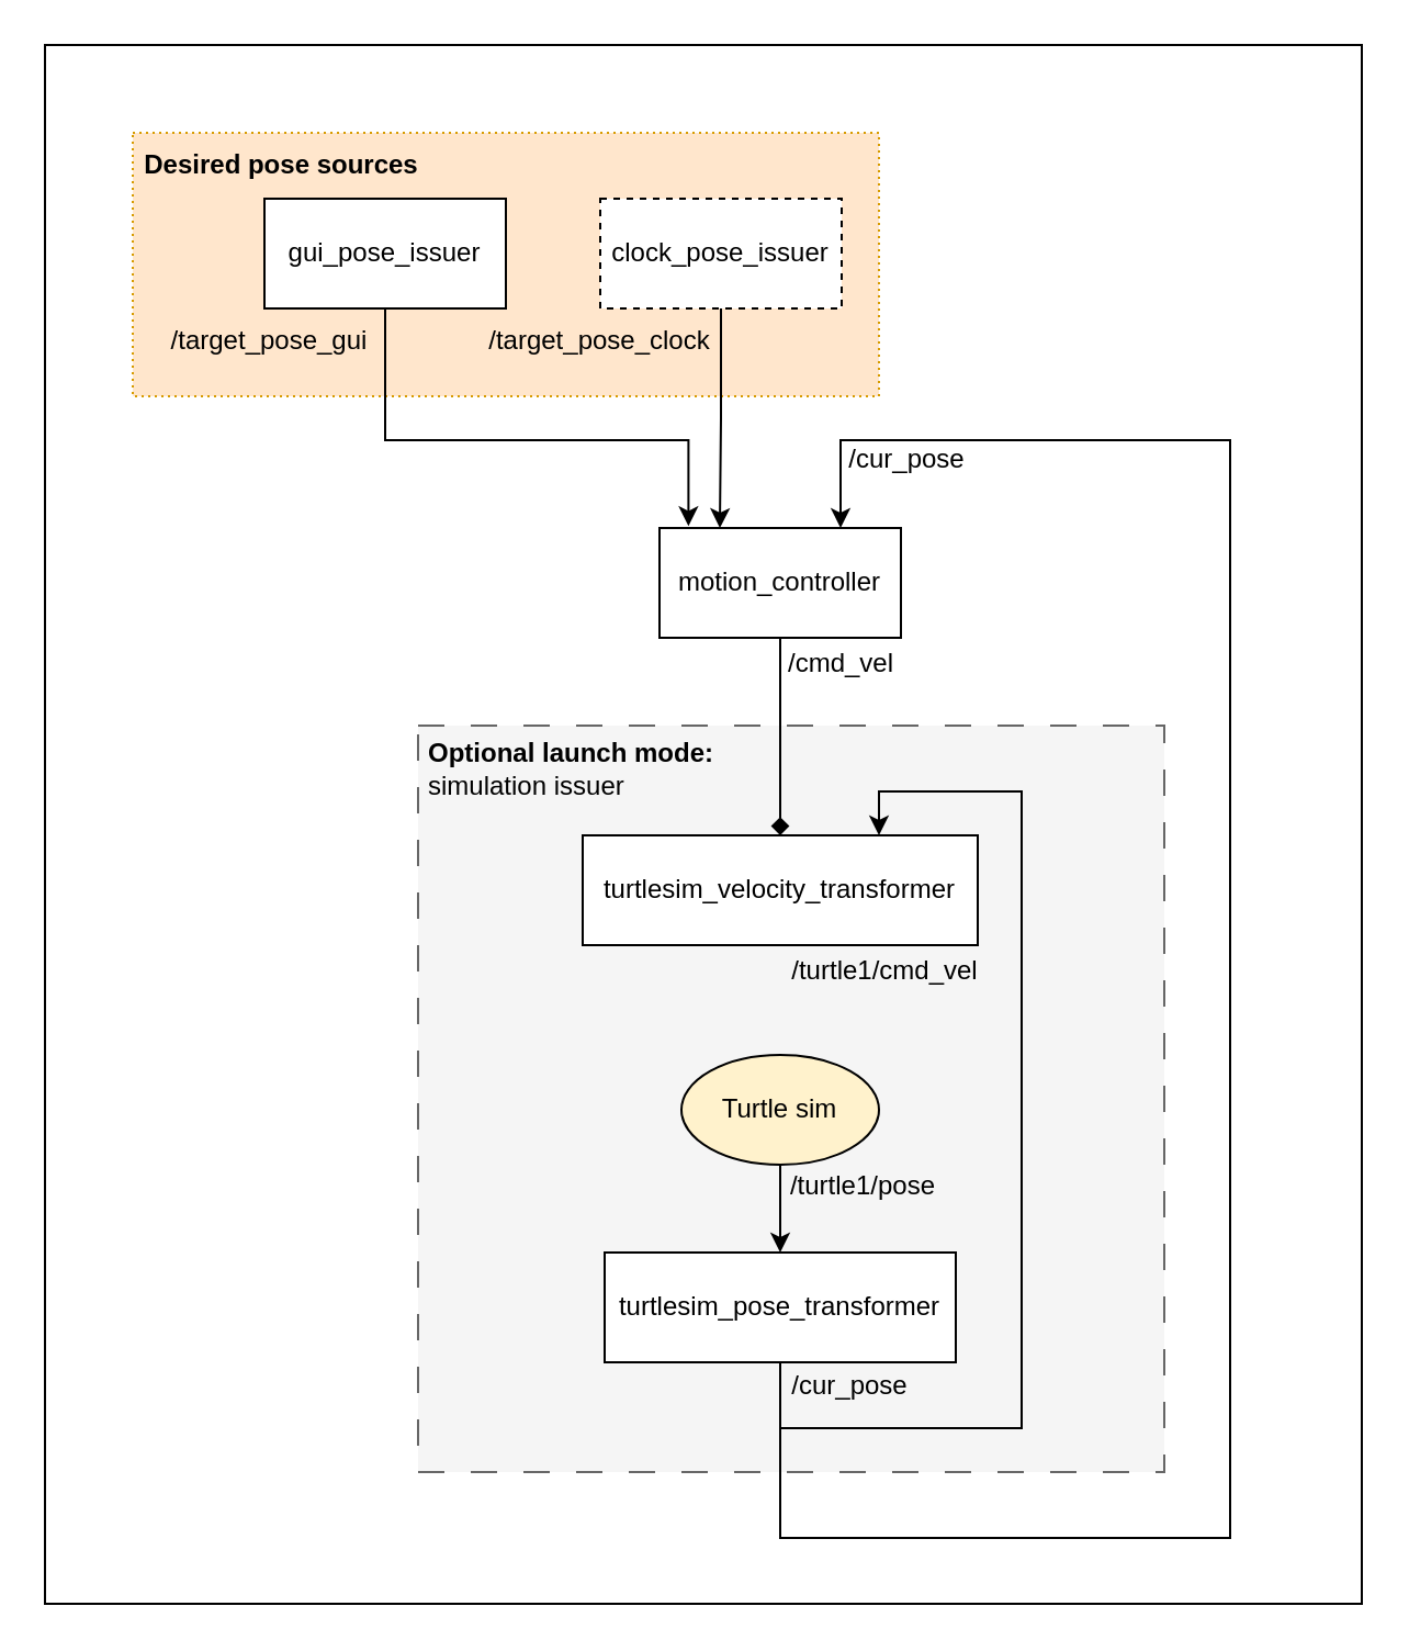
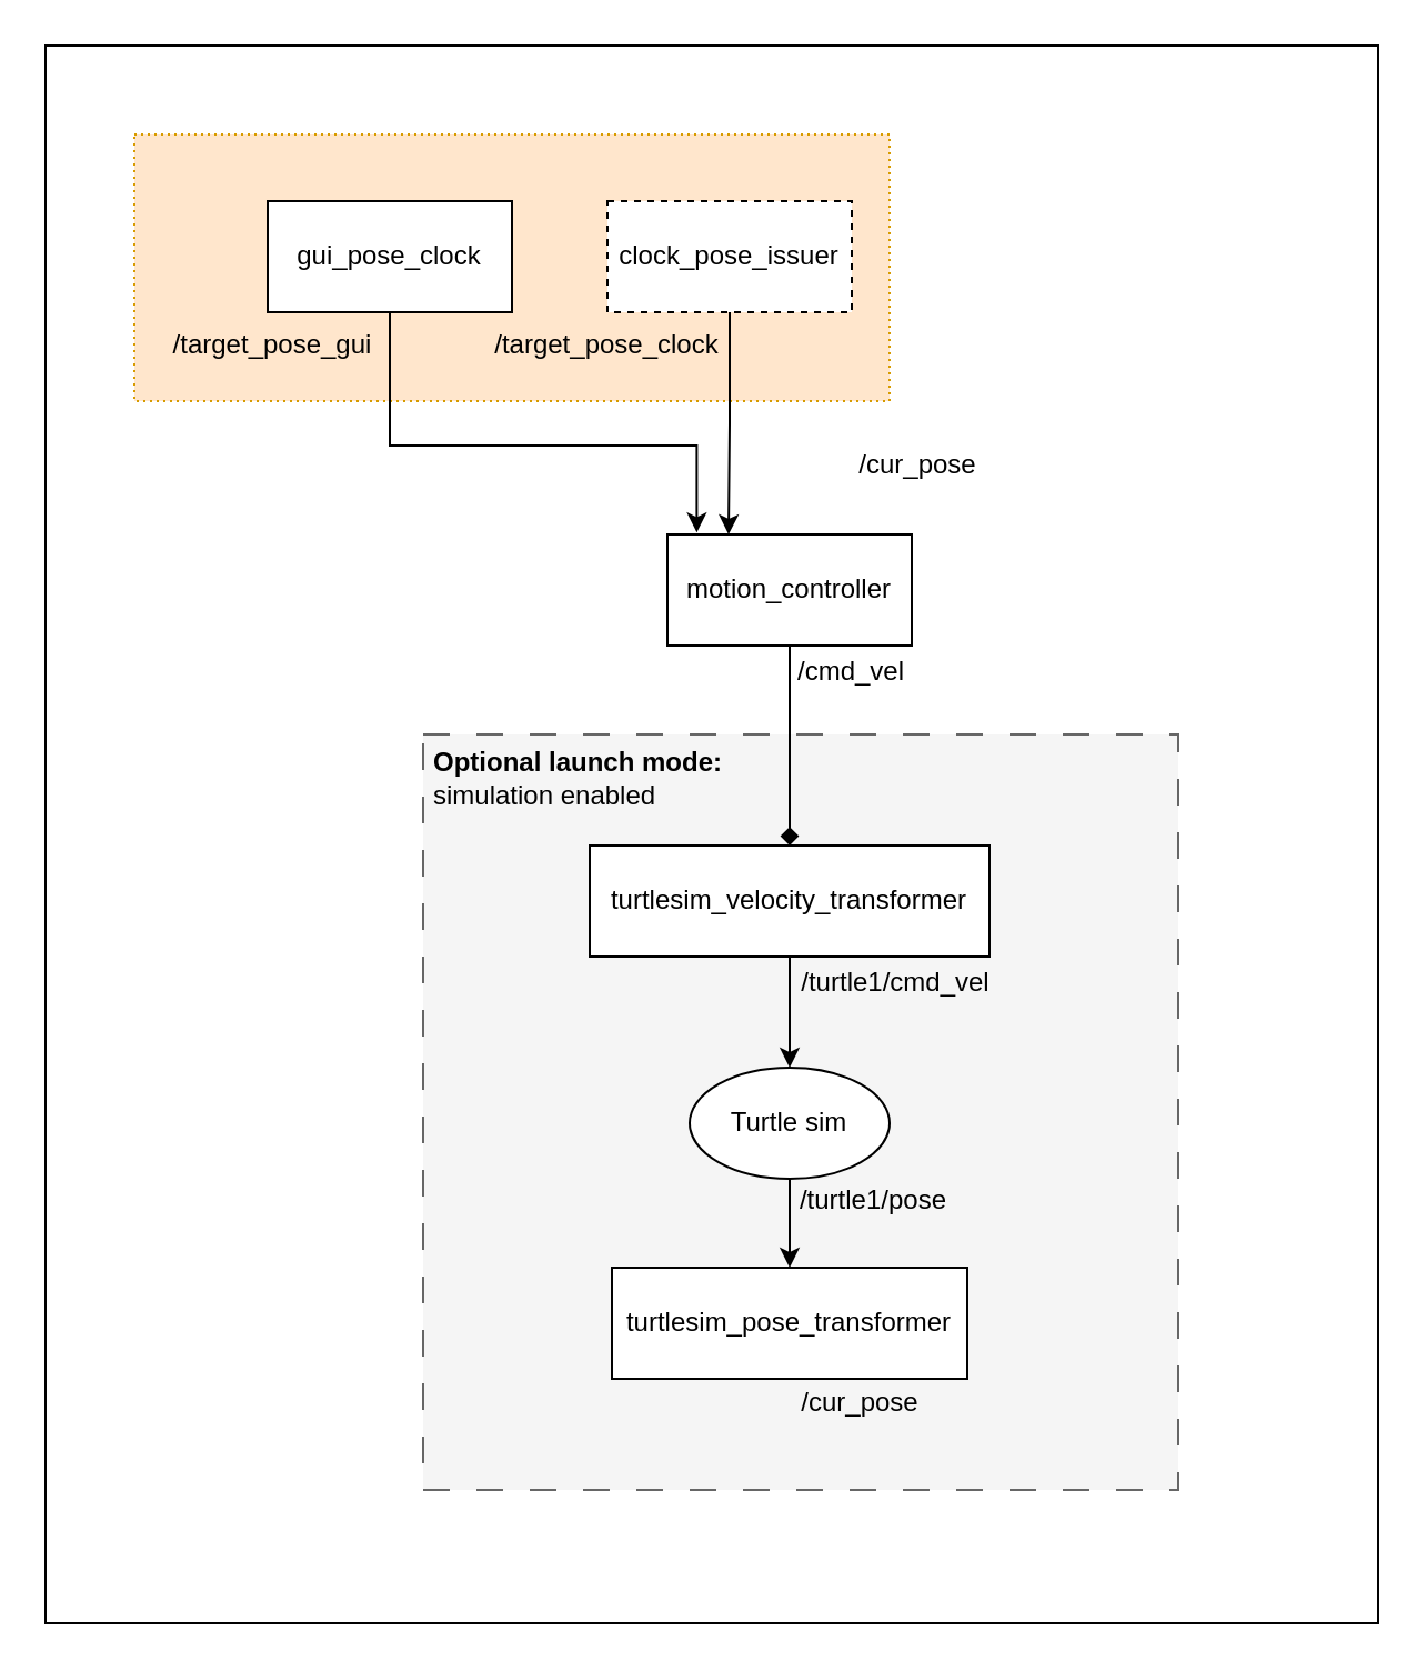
  <mxCell id="0" />
  <mxCell id="1" parent="0" />
  <mxCell id="2" value="" style="rounded=0;whiteSpace=wrap;html=1;" vertex="1" parent="1"><mxGeometry x="20" y="20" width="600" height="710" as="geometry" /></mxCell>
  <mxCell id="3" value="" style="rounded=0;whiteSpace=wrap;html=1;fillColor=#ffe6cc;strokeColor=#d79b00;dashed=1;dashPattern=1 2;" vertex="1" parent="1"><mxGeometry x="60" y="60" width="340" height="120" as="geometry" /></mxCell>
  <mxCell id="4" value="" style="rounded=0;whiteSpace=wrap;html=1;dashed=1;dashPattern=12 12;fillColor=#f5f5f5;strokeColor=#666666;fontColor=#333333;" vertex="1" parent="1"><mxGeometry x="190" y="330" width="340" height="340" as="geometry" /></mxCell>
  <mxCell id="5" style="edgeStyle=orthogonalEdgeStyle;rounded=0;orthogonalLoop=1;jettySize=auto;html=1;entryX=0.12;entryY=-0.017;entryDx=0;entryDy=0;entryPerimeter=0;" edge="1" parent="1" source="6" target="10"><mxGeometry relative="1" as="geometry"><mxPoint x="310" y="220" as="targetPoint" /><Array as="points"><mxPoint x="175" y="200" /><mxPoint x="313" y="200" /></Array></mxGeometry></mxCell>
- <mxCell id="6" value="gui_pose_issuer" style="rounded=0;whiteSpace=wrap;html=1;" vertex="1" parent="1"><mxGeometry x="120" y="90" width="110" height="50" as="geometry" /></mxCell>
+ <mxCell id="6" value="gui_pose_clock" style="rounded=0;whiteSpace=wrap;html=1;" vertex="1" parent="1"><mxGeometry x="120" y="90" width="110" height="50" as="geometry" /></mxCell>
  <mxCell id="7" style="edgeStyle=orthogonalEdgeStyle;rounded=0;orthogonalLoop=1;jettySize=auto;html=1;entryX=0.25;entryY=0;entryDx=0;entryDy=0;" edge="1" parent="1" source="8" target="10"><mxGeometry relative="1" as="geometry" /></mxCell>
  <mxCell id="8" value="clock_pose_issuer" style="rounded=0;whiteSpace=wrap;html=1;dashed=1;" vertex="1" parent="1"><mxGeometry x="273" y="90" width="110" height="50" as="geometry" /></mxCell>
  <mxCell id="9" style="edgeStyle=orthogonalEdgeStyle;rounded=0;orthogonalLoop=1;jettySize=auto;html=1;entryX=0.5;entryY=0;entryDx=0;entryDy=0;endArrow=diamond;" edge="1" parent="1" source="10" target="15"><mxGeometry relative="1" as="geometry" /></mxCell>
  <mxCell id="10" value="motion_controller" style="rounded=0;whiteSpace=wrap;html=1;" vertex="1" parent="1"><mxGeometry x="300" y="240" width="110" height="50" as="geometry" /></mxCell>
- <mxCell id="11" style="edgeStyle=orthogonalEdgeStyle;rounded=0;orthogonalLoop=1;jettySize=auto;html=1;entryX=0.75;entryY=0;entryDx=0;entryDy=0;" edge="1" parent="1" source="13" target="10"><mxGeometry relative="1" as="geometry"><Array as="points"><mxPoint x="355" y="700" /><mxPoint x="560" y="700" /><mxPoint x="560" y="200" /><mxPoint x="383" y="200" /></Array></mxGeometry></mxCell>
- <mxCell id="12" style="edgeStyle=orthogonalEdgeStyle;rounded=0;orthogonalLoop=1;jettySize=auto;html=1;entryX=0.75;entryY=0;entryDx=0;entryDy=0;" edge="1" parent="1" source="13" target="15"><mxGeometry relative="1" as="geometry"><Array as="points"><mxPoint x="355" y="650" /><mxPoint x="465" y="650" /><mxPoint x="465" y="360" /><mxPoint x="400" y="360" /></Array></mxGeometry></mxCell>
  <mxCell id="13" value="turtlesim_pose_transformer" style="rounded=0;whiteSpace=wrap;html=1;" vertex="1" parent="1"><mxGeometry x="275" y="570" width="160" height="50" as="geometry" /></mxCell>
+ <mxCell id="14" style="edgeStyle=orthogonalEdgeStyle;rounded=0;orthogonalLoop=1;jettySize=auto;html=1;entryX=0.5;entryY=0;entryDx=0;entryDy=0;" edge="1" parent="1" source="15" target="17"><mxGeometry relative="1" as="geometry" /></mxCell>
  <mxCell id="15" value="turtlesim_velocity_transformer" style="rounded=0;whiteSpace=wrap;html=1;" vertex="1" parent="1"><mxGeometry x="265" y="380" width="180" height="50" as="geometry" /></mxCell>
  <mxCell id="16" style="edgeStyle=orthogonalEdgeStyle;rounded=0;orthogonalLoop=1;jettySize=auto;html=1;entryX=0.5;entryY=0;entryDx=0;entryDy=0;" edge="1" parent="1" source="17" target="13"><mxGeometry relative="1" as="geometry" /></mxCell>
- <mxCell id="17" value="Turtle sim" style="ellipse;whiteSpace=wrap;html=1;fillColor=#fff2cc;" vertex="1" parent="1"><mxGeometry x="310" y="480" width="90" height="50" as="geometry" /></mxCell>
- <mxCell id="18" value="&lt;b&gt;Optional launch mode:&lt;/b&gt;&lt;div&gt;simulation issuer&lt;/div&gt;" style="text;html=1;align=left;verticalAlign=middle;whiteSpace=wrap;rounded=0;" vertex="1" parent="1"><mxGeometry x="193" y="330" width="135" height="40" as="geometry" /></mxCell>
+ <mxCell id="17" value="Turtle sim" style="ellipse;whiteSpace=wrap;html=1;" vertex="1" parent="1"><mxGeometry x="310" y="480" width="90" height="50" as="geometry" /></mxCell>
+ <mxCell id="18" value="&lt;b&gt;Optional launch mode:&lt;/b&gt;&lt;div&gt;simulation enabled&lt;/div&gt;" style="text;html=1;align=left;verticalAlign=middle;whiteSpace=wrap;rounded=0;" vertex="1" parent="1"><mxGeometry x="193" y="330" width="135" height="40" as="geometry" /></mxCell>
  <mxCell id="19" value="/cmd_vel" style="text;html=1;align=center;verticalAlign=middle;whiteSpace=wrap;rounded=0;" vertex="1" parent="1"><mxGeometry x="353" y="287" width="60" height="30" as="geometry" /></mxCell>
  <mxCell id="20" value="/target_pose_gui" style="text;html=1;align=center;verticalAlign=middle;whiteSpace=wrap;rounded=0;" vertex="1" parent="1"><mxGeometry x="70" y="140" width="105" height="30" as="geometry" /></mxCell>
  <mxCell id="21" value="/target_pose_clock" style="text;html=1;align=center;verticalAlign=middle;whiteSpace=wrap;rounded=0;" vertex="1" parent="1"><mxGeometry x="218" y="140" width="110" height="30" as="geometry" /></mxCell>
- <mxCell id="22" value="&lt;b&gt;Desired pose sources&lt;/b&gt;" style="text;html=1;align=center;verticalAlign=middle;whiteSpace=wrap;rounded=0;" vertex="1" parent="1"><mxGeometry x="63" y="60" width="130" height="30" as="geometry" /></mxCell>
  <mxCell id="23" value="/turtle1/pose" style="text;html=1;align=center;verticalAlign=middle;whiteSpace=wrap;rounded=0;" vertex="1" parent="1"><mxGeometry x="348" y="525" width="90" height="30" as="geometry" /></mxCell>
  <mxCell id="24" value="&lt;span style=&quot;white-space: normal;&quot;&gt;/cur_pose&lt;/span&gt;" style="text;html=1;align=center;verticalAlign=middle;whiteSpace=wrap;rounded=0;" vertex="1" parent="1"><mxGeometry x="357" y="616" width="60" height="30" as="geometry" /></mxCell>
  <mxCell id="25" value="/turtle1/cmd_vel" style="text;html=1;align=center;verticalAlign=middle;whiteSpace=wrap;rounded=0;" vertex="1" parent="1"><mxGeometry x="356" y="427" width="94" height="30" as="geometry" /></mxCell>
  <mxCell id="26" value="&lt;span style=&quot;white-space: normal;&quot;&gt;/cur_pose&lt;/span&gt;" style="text;html=1;align=center;verticalAlign=middle;whiteSpace=wrap;rounded=0;" vertex="1" parent="1"><mxGeometry x="383" y="194" width="60" height="30" as="geometry" /></mxCell>
